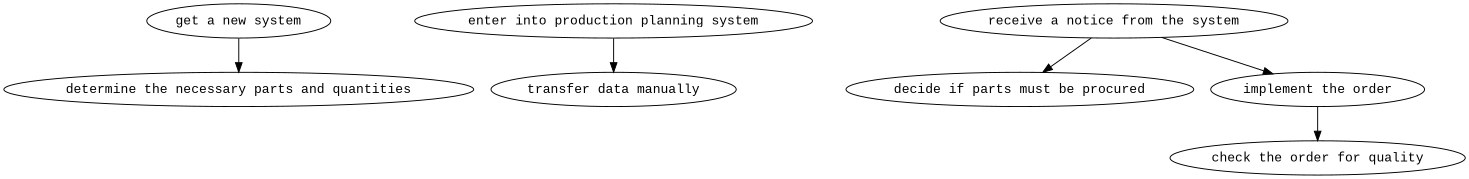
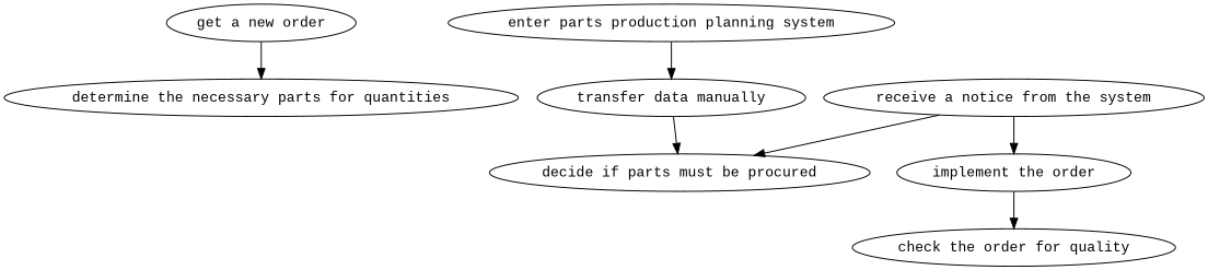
  strict digraph {
    fontname="Liberation Mono"
    node [fontname="Liberation Mono"]
    edge [attrs="{'type': 'flow', 'label': 'flow'}" fontname="Liberation Mono"]
-   "get a new order" [attrs="{'type': 'Activity', 'label': 'get a new order'}" label="get a new system"]
-   "determine the necessary parts and quantities" [attrs="{'type': 'Activity', 'label': 'determine the necessary parts and quantities'}"]
-   "enter into production planning system" [attrs="{'type': 'Activity', 'label': 'enter into production planning system'}"]
+   "get a new order" [attrs="{'type': 'Activity', 'label': 'get a new order'}"]
+   "determine the necessary parts and quantities" [attrs="{'type': 'Activity', 'label': 'determine the necessary parts and quantities'}" label="determine the necessary parts for quantities"]
+   "enter into production planning system" [attrs="{'type': 'Activity', 'label': 'enter into production planning system'}" label="enter parts production planning system"]
    "transfer data manually" [attrs="{'type': 'Activity', 'label': 'transfer data manually'}"]
    "decide if parts must be procured" [attrs="{'type': 'Activity', 'label': 'decide if parts must be procured'}"]
    "receive a notice from the system" [attrs="{'type': 'Activity', 'label': 'receive a notice from the system'}"]
    "implement the order" [attrs="{'type': 'Activity', 'label': 'implement the order'}"]
    "check the order for quality" [attrs="{'type': 'Activity', 'label': 'check the order for quality'}"]
    "get a new order" -> "determine the necessary parts and quantities"
    "enter into production planning system" -> "transfer data manually"
+   "transfer data manually" -> "decide if parts must be procured"
    "receive a notice from the system" -> "decide if parts must be procured"
    "receive a notice from the system" -> "implement the order"
    "implement the order" -> "check the order for quality"
  }
